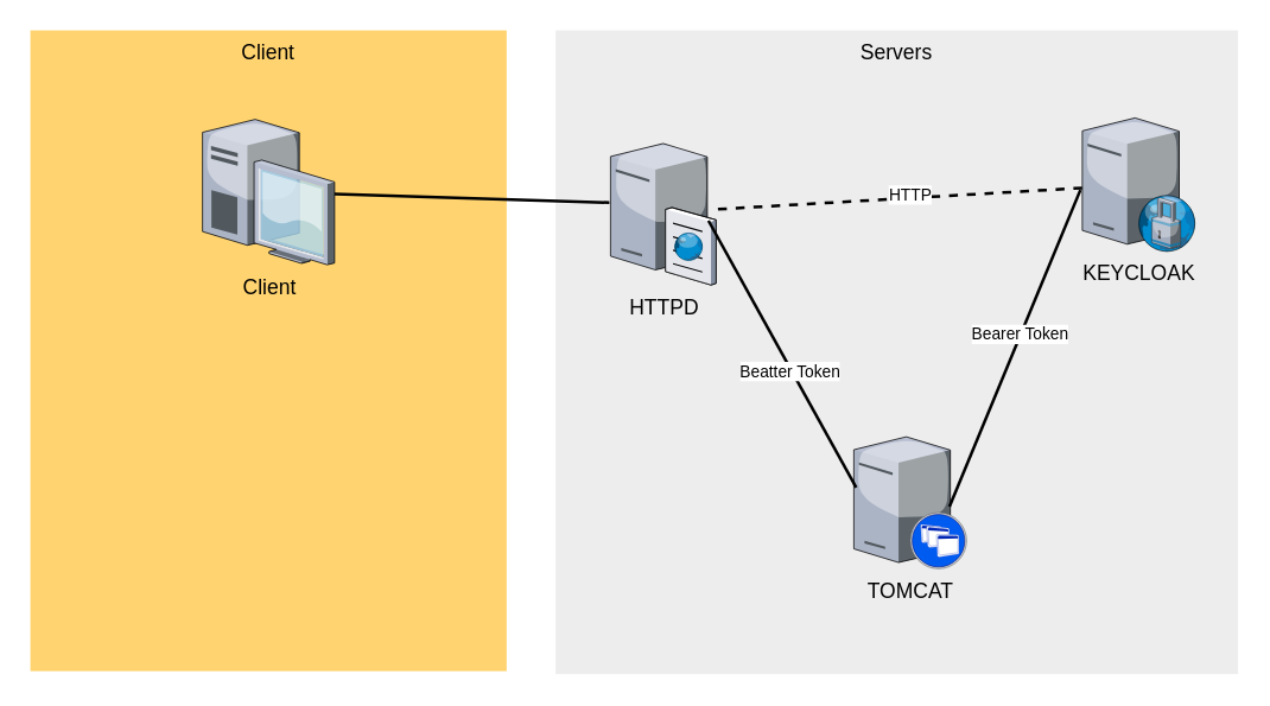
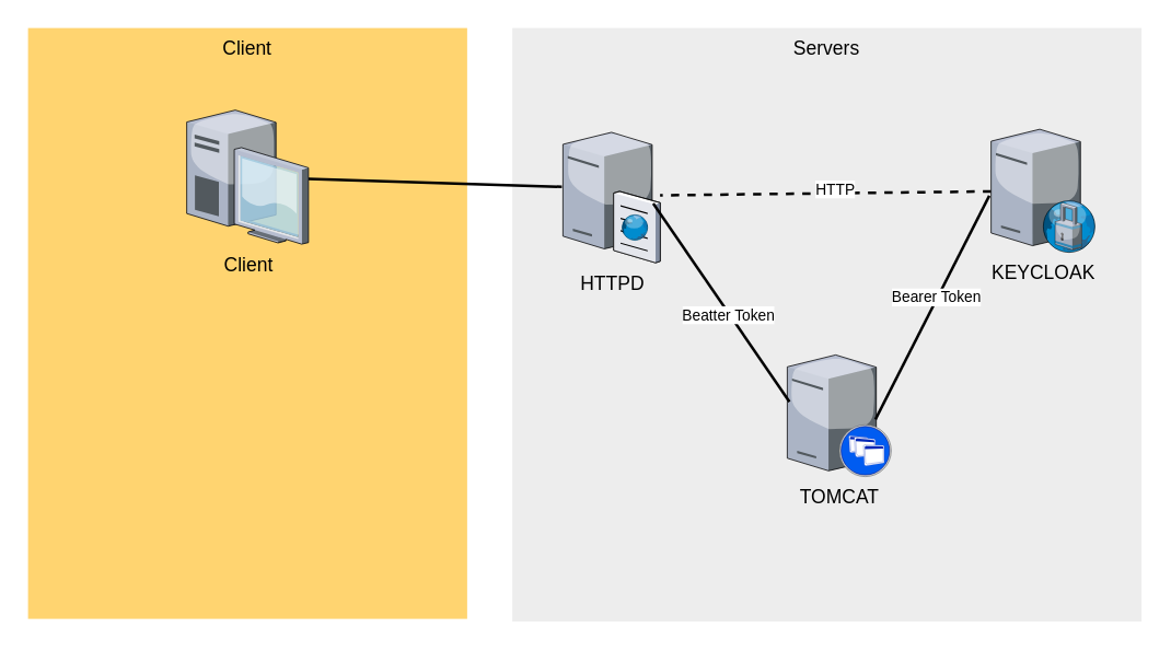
  <mxCell id="0" style=";html=1;" />
  <mxCell id="1" style=";html=1;" parent="0" />
  <mxCell id="2" value="Servers" style="whiteSpace=wrap;html=1;fillColor=#EDEDED;fontSize=14;strokeColor=none;verticalAlign=top;" parent="1" vertex="1"><mxGeometry x="374" y="20" width="460" height="434" as="geometry" /></mxCell>
  <mxCell id="3" value="Client" style="whiteSpace=wrap;html=1;fillColor=#FFD470;gradientColor=none;fontSize=14;strokeColor=none;verticalAlign=top;" parent="1" vertex="1"><mxGeometry x="20" y="20" width="321" height="432" as="geometry" /></mxCell>
  <mxCell id="4" style="edgeStyle=none;rounded=0;html=1;startSize=10;endSize=10;jettySize=auto;orthogonalLoop=1;fontSize=14;endArrow=none;endFill=0;strokeWidth=2;entryX=-0.011;entryY=0.432;entryDx=0;entryDy=0;entryPerimeter=0;" parent="1" source="5" target="9" edge="1"><mxGeometry relative="1" as="geometry"><mxPoint x="354" y="125" as="targetPoint" /></mxGeometry></mxCell>
  <mxCell id="5" value="Client" style="verticalLabelPosition=bottom;aspect=fixed;html=1;verticalAlign=top;strokeColor=none;shape=mxgraph.citrix.desktop;fillColor=#66B2FF;gradientColor=#0066CC;fontSize=14;" parent="1" vertex="1"><mxGeometry x="136" y="80" width="89" height="98" as="geometry" /></mxCell>
- <mxCell id="6" value="TOMCAT" style="verticalLabelPosition=bottom;aspect=fixed;html=1;verticalAlign=top;strokeColor=none;shape=mxgraph.citrix.xenapp_server;fillColor=#66B2FF;gradientColor=#0066CC;fontSize=14;" parent="1" vertex="1"><mxGeometry x="575" y="294" width="76" height="89" as="geometry" /></mxCell>
+ <mxCell id="6" value="TOMCAT" style="verticalLabelPosition=bottom;aspect=fixed;html=1;verticalAlign=top;strokeColor=none;shape=mxgraph.citrix.xenapp_server;fillColor=#66B2FF;gradientColor=#0066CC;fontSize=14;" parent="1" vertex="1"><mxGeometry x="575" y="259" width="76" height="89" as="geometry" /></mxCell>
  <mxCell id="7" style="edgeStyle=none;rounded=0;html=1;startSize=10;endSize=10;jettySize=auto;orthogonalLoop=1;fontSize=14;endArrow=none;endFill=0;strokeWidth=2;dashed=1;" parent="1" source="10" target="9" edge="1"><mxGeometry relative="1" as="geometry"><mxPoint x="759.012" y="511" as="sourcePoint" /></mxGeometry></mxCell>
  <mxCell id="8" value="HTTP" style="edgeLabel;html=1;align=center;verticalAlign=middle;resizable=0;points=[];" vertex="1" connectable="0" parent="7"><mxGeometry x="-0.057" y="-3" relative="1" as="geometry"><mxPoint as="offset" /></mxGeometry></mxCell>
  <mxCell id="9" value="HTTPD" style="verticalLabelPosition=bottom;aspect=fixed;html=1;verticalAlign=top;strokeColor=none;shape=mxgraph.citrix.cache_server;fillColor=#66B2FF;gradientColor=#0066CC;fontSize=14;labelPosition=center;align=center;" parent="1" vertex="1"><mxGeometry x="411" y="94" width="71" height="97.5" as="geometry" /></mxCell>
- <mxCell id="10" value="KEYCLOAK" style="verticalLabelPosition=bottom;aspect=fixed;html=1;verticalAlign=top;strokeColor=none;shape=mxgraph.citrix.proxy_server;fillColor=#66B2FF;gradientColor=#0066CC;fontSize=14;" parent="1" vertex="1"><mxGeometry x="729" y="79" width="76.5" height="90" as="geometry" /></mxCell>
+ <mxCell id="10" value="KEYCLOAK" style="verticalLabelPosition=bottom;aspect=fixed;html=1;verticalAlign=top;strokeColor=none;shape=mxgraph.citrix.proxy_server;fillColor=#66B2FF;gradientColor=#0066CC;fontSize=14;" parent="1" vertex="1"><mxGeometry x="724" y="94" width="76.5" height="90" as="geometry" /></mxCell>
  <mxCell id="11" style="edgeStyle=none;rounded=0;html=1;startSize=10;endSize=10;jettySize=auto;orthogonalLoop=1;fontSize=14;endArrow=none;endFill=0;strokeWidth=2;entryX=0.93;entryY=0.557;entryDx=0;entryDy=0;entryPerimeter=0;exitX=0.021;exitY=0.385;exitDx=0;exitDy=0;exitPerimeter=0;" edge="1" parent="1" source="6" target="9"><mxGeometry relative="1" as="geometry"><mxPoint x="734" y="149.454" as="sourcePoint" /><mxPoint x="492" y="152.328" as="targetPoint" /></mxGeometry></mxCell>
  <mxCell id="12" value="Beatter Token" style="edgeLabel;html=1;align=center;verticalAlign=middle;resizable=0;points=[];" vertex="1" connectable="0" parent="11"><mxGeometry x="-0.103" y="1" relative="1" as="geometry"><mxPoint y="1" as="offset" /></mxGeometry></mxCell>
  <mxCell id="13" style="edgeStyle=none;rounded=0;html=1;startSize=10;endSize=10;jettySize=auto;orthogonalLoop=1;fontSize=14;endArrow=none;endFill=0;strokeWidth=2;entryX=-0.017;entryY=0.54;entryDx=0;entryDy=0;entryPerimeter=0;exitX=0.848;exitY=0.53;exitDx=0;exitDy=0;exitPerimeter=0;" edge="1" parent="1" source="6" target="10"><mxGeometry relative="1" as="geometry"><mxPoint x="793.996" y="332.945" as="sourcePoint" /><mxPoint x="663.999" y="191.5" as="targetPoint" /></mxGeometry></mxCell>
  <mxCell id="14" value="Bearer Token" style="edgeLabel;html=1;align=center;verticalAlign=middle;resizable=0;points=[];" vertex="1" connectable="0" parent="13"><mxGeometry x="0.091" y="1" relative="1" as="geometry"><mxPoint as="offset" /></mxGeometry></mxCell>
